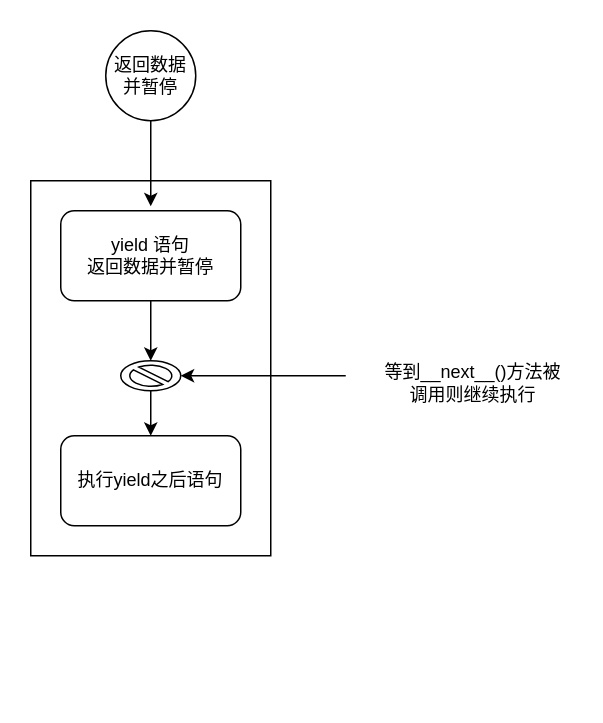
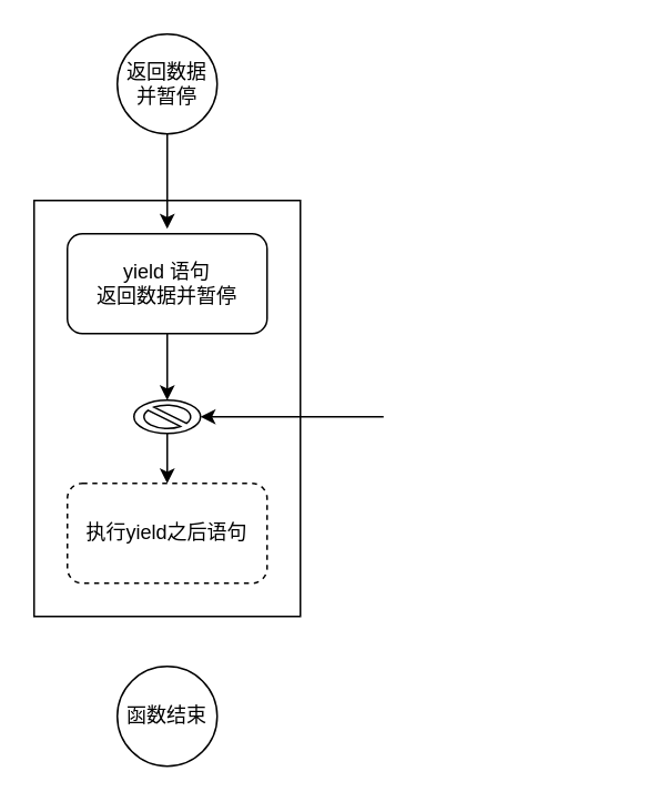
  <mxCell id="0" />
  <mxCell id="1" parent="0" />
  <mxCell id="2" value="" style="rounded=0;whiteSpace=wrap;html=1;" vertex="1" parent="1"><mxGeometry x="20" y="120" width="160" height="250" as="geometry" /></mxCell>
  <mxCell id="3" value="yield&amp;nbsp;语句&lt;br&gt;返回数据并暂停" style="rounded=1;whiteSpace=wrap;html=1;" vertex="1" parent="1"><mxGeometry x="40" y="140" width="120" height="60" as="geometry" /></mxCell>
- <mxCell id="4" value="执行yield之后语句" style="rounded=1;whiteSpace=wrap;html=1;" vertex="1" parent="1"><mxGeometry x="40" y="290" width="120" height="60" as="geometry" /></mxCell>
+ <mxCell id="4" value="执行yield之后语句" style="rounded=1;whiteSpace=wrap;html=1;dashed=1;" vertex="1" parent="1"><mxGeometry x="40" y="290" width="120" height="60" as="geometry" /></mxCell>
  <mxCell id="5" value="" style="verticalLabelPosition=bottom;verticalAlign=top;html=1;shape=mxgraph.basic.no_symbol" vertex="1" parent="1"><mxGeometry x="80" y="240" width="40" height="20" as="geometry" /></mxCell>
  <mxCell id="6" value="" style="endArrow=classic;html=1;entryX=1;entryY=0.5;entryDx=0;entryDy=0;entryPerimeter=0;" edge="1" parent="1" target="5"><mxGeometry width="50" height="50" relative="1" as="geometry"><mxPoint x="230" y="250" as="sourcePoint" /><mxPoint x="-100" y="290" as="targetPoint" /></mxGeometry></mxCell>
- <mxCell id="7" value="等到__next__()方法被调用则继续执行" style="text;html=1;strokeColor=none;fillColor=none;align=center;verticalAlign=middle;whiteSpace=wrap;rounded=0;" vertex="1" parent="1"><mxGeometry x="250" y="230" width="130" height="50" as="geometry" /></mxCell>
  <mxCell id="8" value="返回数据并暂停" style="ellipse;whiteSpace=wrap;html=1;" vertex="1" parent="1"><mxGeometry x="70" y="20" width="60" height="60" as="geometry" /></mxCell>
+ <mxCell id="9" value="函数结束" style="ellipse;whiteSpace=wrap;html=1;" vertex="1" parent="1"><mxGeometry x="70" y="400" width="60" height="60" as="geometry" /></mxCell>
  <mxCell id="10" value="" style="endArrow=classic;html=1;exitX=0.5;exitY=1;exitDx=0;exitDy=0;" edge="1" parent="1" source="8"><mxGeometry width="50" height="50" relative="1" as="geometry"><mxPoint x="90" y="140" as="sourcePoint" /><mxPoint x="100" y="137" as="targetPoint" /></mxGeometry></mxCell>
  <mxCell id="11" value="" style="endArrow=classic;html=1;entryX=0.5;entryY=0;entryDx=0;entryDy=0;entryPerimeter=0;exitX=0.5;exitY=1;exitDx=0;exitDy=0;" edge="1" parent="1" source="3" target="5"><mxGeometry width="50" height="50" relative="1" as="geometry"><mxPoint x="-70" y="270" as="sourcePoint" /><mxPoint x="-20" y="220" as="targetPoint" /></mxGeometry></mxCell>
  <mxCell id="12" value="" style="endArrow=classic;html=1;entryX=0.5;entryY=0;entryDx=0;entryDy=0;" edge="1" parent="1" target="4"><mxGeometry width="50" height="50" relative="1" as="geometry"><mxPoint x="100" y="260" as="sourcePoint" /><mxPoint x="110" y="250" as="targetPoint" /></mxGeometry></mxCell>
